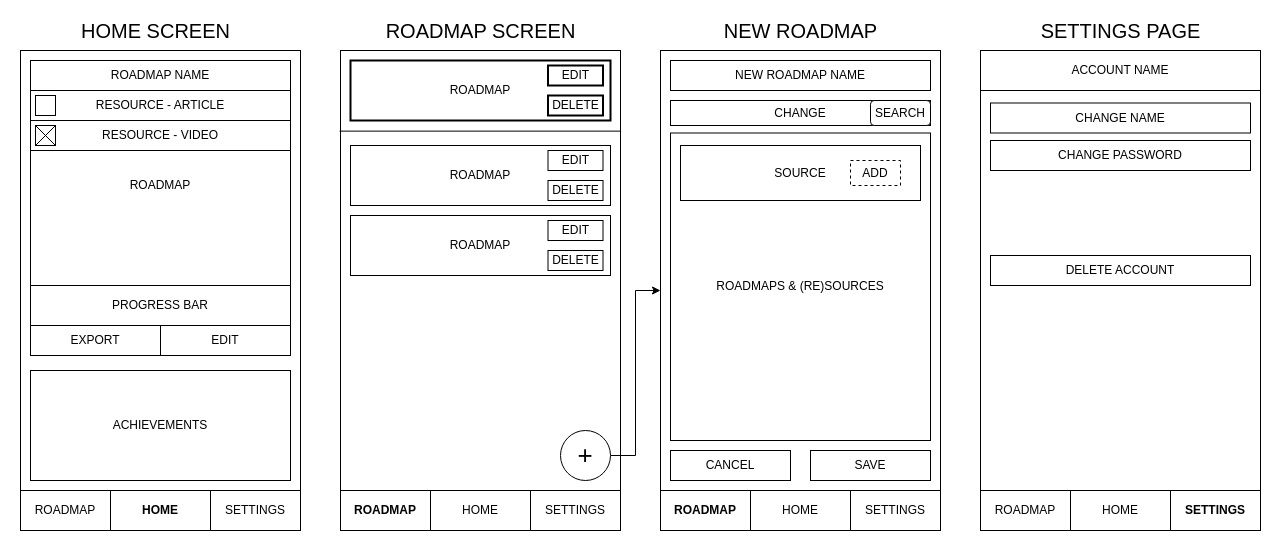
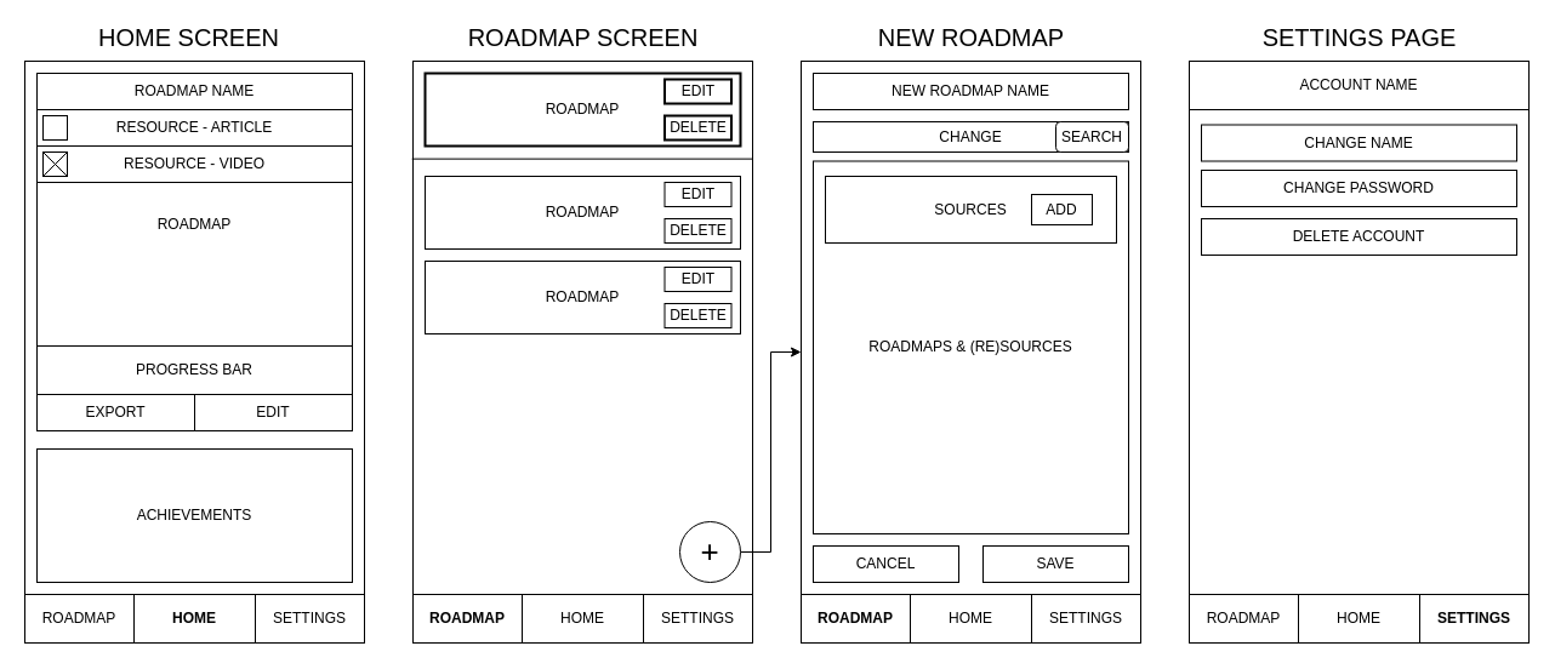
  <mxCell id="0" />
  <mxCell id="1" parent="0" />
  <mxCell id="2" value="" style="rounded=0;whiteSpace=wrap;html=1;" vertex="1" parent="1"><mxGeometry x="20" y="50" width="280" height="480" as="geometry" /></mxCell>
  <mxCell id="3" value="&lt;b&gt;HOME&lt;/b&gt;" style="rounded=0;whiteSpace=wrap;html=1;" vertex="1" parent="1"><mxGeometry x="20" y="490" width="280" height="40" as="geometry" /></mxCell>
  <mxCell id="4" value="&lt;span style=&quot;color: rgba(0 , 0 , 0 , 0) ; font-family: monospace ; font-size: 0px&quot;&gt;DFD&lt;/span&gt;" style="rounded=0;whiteSpace=wrap;html=1;" vertex="1" parent="1"><mxGeometry x="210" y="490" width="90" height="40" as="geometry" /></mxCell>
  <mxCell id="5" value="&lt;span style=&quot;color: rgba(0 , 0 , 0 , 0) ; font-family: monospace ; font-size: 0px&quot;&gt;DFASDFSDAF&lt;/span&gt;" style="rounded=0;whiteSpace=wrap;html=1;" vertex="1" parent="1"><mxGeometry x="20" y="490" width="90" height="40" as="geometry" /></mxCell>
  <mxCell id="6" value="ROADMAP" style="text;html=1;strokeColor=none;fillColor=none;align=center;verticalAlign=middle;whiteSpace=wrap;rounded=0;" vertex="1" parent="1"><mxGeometry x="45" y="500" width="40" height="20" as="geometry" /></mxCell>
  <mxCell id="7" value="SETTINGS" style="text;html=1;strokeColor=none;fillColor=none;align=center;verticalAlign=middle;whiteSpace=wrap;rounded=0;" vertex="1" parent="1"><mxGeometry x="235" y="500" width="40" height="20" as="geometry" /></mxCell>
  <mxCell id="8" value="" style="rounded=0;whiteSpace=wrap;html=1;" vertex="1" parent="1"><mxGeometry x="340" y="50" width="280" height="480" as="geometry" /></mxCell>
  <mxCell id="9" value="HOME" style="rounded=0;whiteSpace=wrap;html=1;" vertex="1" parent="1"><mxGeometry x="340" y="490" width="280" height="40" as="geometry" /></mxCell>
  <mxCell id="10" value="&lt;span style=&quot;color: rgba(0 , 0 , 0 , 0) ; font-family: monospace ; font-size: 0px&quot;&gt;DFD&lt;/span&gt;" style="rounded=0;whiteSpace=wrap;html=1;" vertex="1" parent="1"><mxGeometry x="530" y="490" width="90" height="40" as="geometry" /></mxCell>
  <mxCell id="11" value="&lt;span style=&quot;color: rgba(0 , 0 , 0 , 0) ; font-family: monospace ; font-size: 0px&quot;&gt;DFASDFSDAF&lt;/span&gt;" style="rounded=0;whiteSpace=wrap;html=1;" vertex="1" parent="1"><mxGeometry x="340" y="490" width="90" height="40" as="geometry" /></mxCell>
  <mxCell id="12" value="&lt;b&gt;ROADMAP&lt;/b&gt;" style="text;html=1;strokeColor=none;fillColor=none;align=center;verticalAlign=middle;whiteSpace=wrap;rounded=0;" vertex="1" parent="1"><mxGeometry x="365" y="500" width="40" height="20" as="geometry" /></mxCell>
  <mxCell id="13" value="SETTINGS" style="text;html=1;strokeColor=none;fillColor=none;align=center;verticalAlign=middle;whiteSpace=wrap;rounded=0;" vertex="1" parent="1"><mxGeometry x="555" y="500" width="40" height="20" as="geometry" /></mxCell>
  <mxCell id="14" value="" style="rounded=0;whiteSpace=wrap;html=1;" vertex="1" parent="1"><mxGeometry x="660" y="50" width="280" height="480" as="geometry" /></mxCell>
  <mxCell id="15" value="HOME" style="rounded=0;whiteSpace=wrap;html=1;" vertex="1" parent="1"><mxGeometry x="660" y="490" width="280" height="40" as="geometry" /></mxCell>
  <mxCell id="16" value="&lt;span style=&quot;color: rgba(0 , 0 , 0 , 0) ; font-family: monospace ; font-size: 0px&quot;&gt;DFD&lt;/span&gt;" style="rounded=0;whiteSpace=wrap;html=1;" vertex="1" parent="1"><mxGeometry x="850" y="490" width="90" height="40" as="geometry" /></mxCell>
  <mxCell id="17" value="&lt;span style=&quot;color: rgba(0 , 0 , 0 , 0) ; font-family: monospace ; font-size: 0px&quot;&gt;DFASDFSDAF&lt;/span&gt;" style="rounded=0;whiteSpace=wrap;html=1;" vertex="1" parent="1"><mxGeometry x="660" y="490" width="90" height="40" as="geometry" /></mxCell>
  <mxCell id="18" value="&lt;b&gt;ROADMAP&lt;/b&gt;" style="text;html=1;strokeColor=none;fillColor=none;align=center;verticalAlign=middle;whiteSpace=wrap;rounded=0;" vertex="1" parent="1"><mxGeometry x="685" y="500" width="40" height="20" as="geometry" /></mxCell>
  <mxCell id="19" value="SETTINGS" style="text;html=1;strokeColor=none;fillColor=none;align=center;verticalAlign=middle;whiteSpace=wrap;rounded=0;" vertex="1" parent="1"><mxGeometry x="875" y="500" width="40" height="20" as="geometry" /></mxCell>
  <mxCell id="20" value="" style="rounded=0;whiteSpace=wrap;html=1;" vertex="1" parent="1"><mxGeometry x="980" y="50" width="280" height="480" as="geometry" /></mxCell>
  <mxCell id="21" value="HOME" style="rounded=0;whiteSpace=wrap;html=1;" vertex="1" parent="1"><mxGeometry x="980" y="490" width="280" height="40" as="geometry" /></mxCell>
  <mxCell id="22" value="&lt;span style=&quot;color: rgba(0 , 0 , 0 , 0) ; font-family: monospace ; font-size: 0px&quot;&gt;DFD&lt;/span&gt;" style="rounded=0;whiteSpace=wrap;html=1;" vertex="1" parent="1"><mxGeometry x="1170" y="490" width="90" height="40" as="geometry" /></mxCell>
  <mxCell id="23" value="&lt;span style=&quot;color: rgba(0 , 0 , 0 , 0) ; font-family: monospace ; font-size: 0px&quot;&gt;DFASDFSDAF&lt;/span&gt;" style="rounded=0;whiteSpace=wrap;html=1;" vertex="1" parent="1"><mxGeometry x="980" y="490" width="90" height="40" as="geometry" /></mxCell>
  <mxCell id="24" value="ROADMAP" style="text;html=1;strokeColor=none;fillColor=none;align=center;verticalAlign=middle;whiteSpace=wrap;rounded=0;" vertex="1" parent="1"><mxGeometry x="1005" y="500" width="40" height="20" as="geometry" /></mxCell>
  <mxCell id="25" value="&lt;b&gt;SETTINGS&lt;/b&gt;" style="text;html=1;strokeColor=none;fillColor=none;align=center;verticalAlign=middle;whiteSpace=wrap;rounded=0;" vertex="1" parent="1"><mxGeometry x="1195" y="500" width="40" height="20" as="geometry" /></mxCell>
  <mxCell id="26" value="ACCOUNT NAME" style="rounded=0;whiteSpace=wrap;html=1;" vertex="1" parent="1"><mxGeometry x="980" y="50" width="280" height="40" as="geometry" /></mxCell>
  <mxCell id="27" value="ROADMAP" style="rounded=0;whiteSpace=wrap;html=1;strokeWidth=2;" vertex="1" parent="1"><mxGeometry x="350" y="60" width="260" height="60" as="geometry" /></mxCell>
  <mxCell id="28" value="ROADMAP" style="rounded=0;whiteSpace=wrap;html=1;" vertex="1" parent="1"><mxGeometry x="30" y="60" width="260" height="250" as="geometry" /></mxCell>
  <mxCell id="29" style="edgeStyle=orthogonalEdgeStyle;rounded=0;orthogonalLoop=1;jettySize=auto;html=1;" edge="1" parent="1" source="30" target="14"><mxGeometry relative="1" as="geometry" /></mxCell>
  <mxCell id="30" value="&lt;font style=&quot;font-size: 26px&quot;&gt;+&lt;/font&gt;" style="ellipse;whiteSpace=wrap;html=1;aspect=fixed;" vertex="1" parent="1"><mxGeometry x="560" y="430" width="50" height="50" as="geometry" /></mxCell>
  <mxCell id="31" value="EDIT" style="rounded=0;whiteSpace=wrap;html=1;" vertex="1" parent="1"><mxGeometry x="160" y="325" width="130" height="30" as="geometry" /></mxCell>
  <mxCell id="32" value="ROADMAP NAME" style="rounded=0;whiteSpace=wrap;html=1;" vertex="1" parent="1"><mxGeometry x="30" y="60" width="260" height="30" as="geometry" /></mxCell>
  <mxCell id="33" value="PROGRESS BAR" style="rounded=0;whiteSpace=wrap;html=1;" vertex="1" parent="1"><mxGeometry x="30" y="285" width="260" height="40" as="geometry" /></mxCell>
  <mxCell id="34" value="RESOURCE - ARTICLE" style="rounded=0;whiteSpace=wrap;html=1;" vertex="1" parent="1"><mxGeometry x="30" y="90" width="260" height="30" as="geometry" /></mxCell>
  <mxCell id="35" value="RESOURCE - VIDEO" style="rounded=0;whiteSpace=wrap;html=1;" vertex="1" parent="1"><mxGeometry x="30" y="120" width="260" height="30" as="geometry" /></mxCell>
  <mxCell id="36" value="ACHIEVEMENTS" style="rounded=0;whiteSpace=wrap;html=1;" vertex="1" parent="1"><mxGeometry x="30" y="370" width="260" height="110" as="geometry" /></mxCell>
  <mxCell id="37" value="" style="whiteSpace=wrap;html=1;aspect=fixed;" vertex="1" parent="1"><mxGeometry x="35" y="125" width="20" height="20" as="geometry" /></mxCell>
  <mxCell id="38" value="" style="whiteSpace=wrap;html=1;aspect=fixed;" vertex="1" parent="1"><mxGeometry x="35" y="95" width="20" height="20" as="geometry" /></mxCell>
  <mxCell id="39" value="" style="endArrow=none;html=1;exitX=0;exitY=0;exitDx=0;exitDy=0;entryX=1;entryY=1;entryDx=0;entryDy=0;" edge="1" parent="1" source="37" target="37"><mxGeometry width="50" height="50" relative="1" as="geometry"><mxPoint x="120" y="170" as="sourcePoint" /><mxPoint x="170" y="120" as="targetPoint" /></mxGeometry></mxCell>
  <mxCell id="40" value="" style="endArrow=none;html=1;exitX=1;exitY=0;exitDx=0;exitDy=0;entryX=0;entryY=1;entryDx=0;entryDy=0;" edge="1" parent="1" source="37" target="37"><mxGeometry width="50" height="50" relative="1" as="geometry"><mxPoint x="45" y="135" as="sourcePoint" /><mxPoint x="65" y="155" as="targetPoint" /></mxGeometry></mxCell>
  <mxCell id="41" value="EDIT" style="rounded=0;whiteSpace=wrap;html=1;strokeWidth=2;" vertex="1" parent="1"><mxGeometry x="547.5" y="65" width="55" height="20" as="geometry" /></mxCell>
  <mxCell id="42" value="DELETE" style="rounded=0;whiteSpace=wrap;html=1;strokeWidth=2;" vertex="1" parent="1"><mxGeometry x="547.5" y="95" width="55" height="20" as="geometry" /></mxCell>
  <mxCell id="43" value="ROADMAP" style="rounded=0;whiteSpace=wrap;html=1;" vertex="1" parent="1"><mxGeometry x="350" y="145" width="260" height="60" as="geometry" /></mxCell>
  <mxCell id="44" value="EDIT" style="rounded=0;whiteSpace=wrap;html=1;" vertex="1" parent="1"><mxGeometry x="547.5" y="150" width="55" height="20" as="geometry" /></mxCell>
  <mxCell id="45" value="DELETE" style="rounded=0;whiteSpace=wrap;html=1;" vertex="1" parent="1"><mxGeometry x="547.5" y="180" width="55" height="20" as="geometry" /></mxCell>
  <mxCell id="46" value="ROADMAP" style="rounded=0;whiteSpace=wrap;html=1;" vertex="1" parent="1"><mxGeometry x="350" y="215" width="260" height="60" as="geometry" /></mxCell>
  <mxCell id="47" value="EDIT" style="rounded=0;whiteSpace=wrap;html=1;" vertex="1" parent="1"><mxGeometry x="547.5" y="220" width="55" height="20" as="geometry" /></mxCell>
  <mxCell id="48" value="DELETE" style="rounded=0;whiteSpace=wrap;html=1;" vertex="1" parent="1"><mxGeometry x="547.5" y="250" width="55" height="20" as="geometry" /></mxCell>
  <mxCell id="49" value="NEW ROADMAP NAME" style="rounded=0;whiteSpace=wrap;html=1;strokeWidth=1;" vertex="1" parent="1"><mxGeometry x="670" y="60" width="260" height="30" as="geometry" /></mxCell>
  <mxCell id="50" value="CHANGE" style="rounded=0;whiteSpace=wrap;html=1;strokeWidth=1;" vertex="1" parent="1"><mxGeometry x="670" y="100" width="260" height="25" as="geometry" /></mxCell>
  <mxCell id="51" value="SEARCH" style="whiteSpace=wrap;html=1;strokeWidth=1;rounded=1;" vertex="1" parent="1"><mxGeometry x="870" y="100" width="60" height="25" as="geometry" /></mxCell>
  <mxCell id="52" value="ROADMAPS &amp;amp; (RE)SOURCES" style="rounded=0;whiteSpace=wrap;html=1;strokeWidth=1;" vertex="1" parent="1"><mxGeometry x="670" y="132.5" width="260" height="307.5" as="geometry" /></mxCell>
- <mxCell id="53" value="SOURCE" style="rounded=0;whiteSpace=wrap;html=1;strokeWidth=1;" vertex="1" parent="1"><mxGeometry x="680" y="145" width="240" height="55" as="geometry" /></mxCell>
- <mxCell id="54" value="ADD" style="rounded=0;whiteSpace=wrap;html=1;strokeWidth=1;dashed=1;" vertex="1" parent="1"><mxGeometry x="850" y="160" width="50" height="25" as="geometry" /></mxCell>
+ <mxCell id="53" value="SOURCES" style="rounded=0;whiteSpace=wrap;html=1;strokeWidth=1;" vertex="1" parent="1"><mxGeometry x="680" y="145" width="240" height="55" as="geometry" /></mxCell>
+ <mxCell id="54" value="ADD" style="rounded=0;whiteSpace=wrap;html=1;strokeWidth=1;" vertex="1" parent="1"><mxGeometry x="850" y="160" width="50" height="25" as="geometry" /></mxCell>
  <mxCell id="55" value="CANCEL" style="rounded=0;whiteSpace=wrap;html=1;strokeWidth=1;" vertex="1" parent="1"><mxGeometry x="670" y="450" width="120" height="30" as="geometry" /></mxCell>
  <mxCell id="56" value="SAVE" style="rounded=0;whiteSpace=wrap;html=1;strokeWidth=1;" vertex="1" parent="1"><mxGeometry x="810" y="450" width="120" height="30" as="geometry" /></mxCell>
  <mxCell id="57" value="" style="endArrow=none;html=1;exitX=-0.003;exitY=0.168;exitDx=0;exitDy=0;exitPerimeter=0;entryX=1.001;entryY=0.168;entryDx=0;entryDy=0;entryPerimeter=0;" edge="1" parent="1" source="8" target="8"><mxGeometry width="50" height="50" relative="1" as="geometry"><mxPoint x="450" y="360" as="sourcePoint" /><mxPoint x="500" y="310" as="targetPoint" /></mxGeometry></mxCell>
  <mxCell id="58" value="CHANGE NAME" style="rounded=0;whiteSpace=wrap;html=1;strokeWidth=1;" vertex="1" parent="1"><mxGeometry x="990" y="102.5" width="260" height="30" as="geometry" /></mxCell>
  <mxCell id="59" value="CHANGE PASSWORD" style="rounded=0;whiteSpace=wrap;html=1;strokeWidth=1;" vertex="1" parent="1"><mxGeometry x="990" y="140" width="260" height="30" as="geometry" /></mxCell>
- <mxCell id="60" value="DELETE ACCOUNT" style="rounded=0;whiteSpace=wrap;html=1;strokeWidth=1;" vertex="1" parent="1"><mxGeometry x="990" y="255" width="260" height="30" as="geometry" /></mxCell>
+ <mxCell id="60" value="DELETE ACCOUNT" style="rounded=0;whiteSpace=wrap;html=1;strokeWidth=1;" vertex="1" parent="1"><mxGeometry x="990" y="180" width="260" height="30" as="geometry" /></mxCell>
  <mxCell id="61" value="EXPORT" style="rounded=0;whiteSpace=wrap;html=1;" vertex="1" parent="1"><mxGeometry x="30" y="325" width="130" height="30" as="geometry" /></mxCell>
  <mxCell id="62" value="&lt;font style=&quot;font-size: 20px&quot;&gt;HOME SCREEN&lt;/font&gt;" style="text;html=1;align=center;verticalAlign=middle;resizable=0;points=[];autosize=1;" vertex="1" parent="1"><mxGeometry x="75" y="20" width="160" height="20" as="geometry" /></mxCell>
  <mxCell id="63" value="&lt;font style=&quot;font-size: 20px&quot;&gt;ROADMAP SCREEN&lt;/font&gt;" style="text;html=1;align=center;verticalAlign=middle;resizable=0;points=[];autosize=1;" vertex="1" parent="1"><mxGeometry x="375" y="20" width="210" height="20" as="geometry" /></mxCell>
  <mxCell id="64" value="&lt;font style=&quot;font-size: 20px&quot;&gt;NEW ROADMAP&lt;/font&gt;" style="text;html=1;align=center;verticalAlign=middle;resizable=0;points=[];autosize=1;" vertex="1" parent="1"><mxGeometry x="715" y="20" width="170" height="20" as="geometry" /></mxCell>
  <mxCell id="65" value="&lt;font style=&quot;font-size: 20px&quot;&gt;SETTINGS PAGE&lt;/font&gt;" style="text;html=1;align=center;verticalAlign=middle;resizable=0;points=[];autosize=1;" vertex="1" parent="1"><mxGeometry x="1030" y="20" width="180" height="20" as="geometry" /></mxCell>
